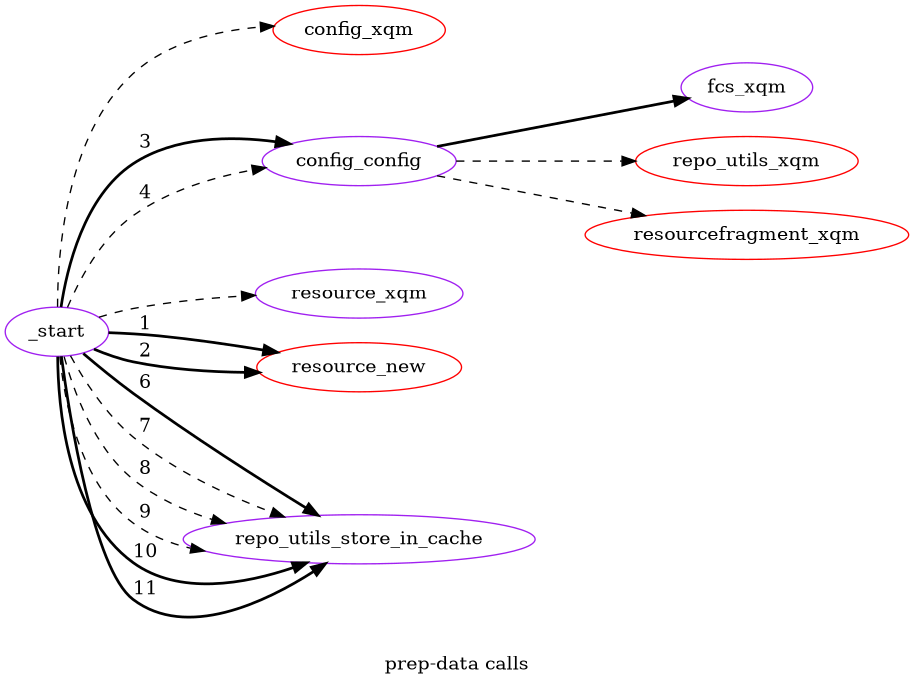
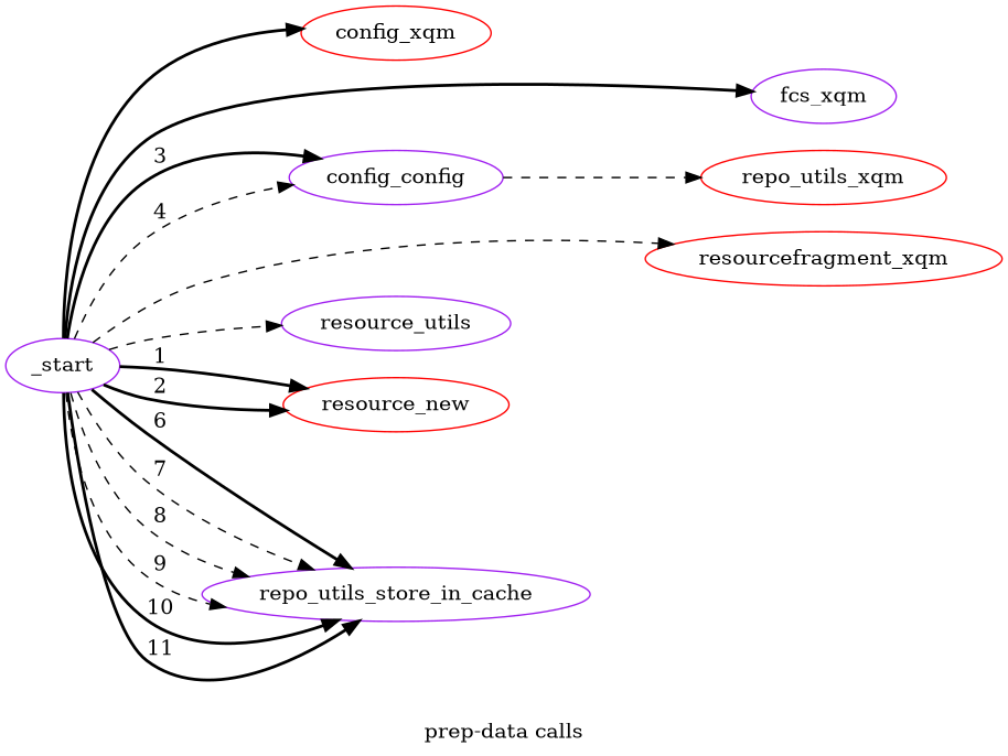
  digraph {
    label="prep-data calls"
    rankdir=LR
    node [color=purple]
    edge [style=dashed]
    config_xqm [color=red]
    _start
    fcs_xqm
-   resource_xqm
+   resource_xqm [label=resource_utils]
    resourcefragment_xqm [color=red]
    resource_new [color=red]
    config_config
    repo_utils_store_in_cache
    repo_utils_xqm [color=red]
-   _start -> config_xqm
-   config_config -> fcs_xqm [style=bold]
+   _start -> config_xqm [style=bold]
+   _start -> fcs_xqm [style=bold]
    _start -> resource_xqm
-   config_config -> resourcefragment_xqm
+   _start -> resourcefragment_xqm
    _start -> resource_new [label=1 style=bold]
    _start -> resource_new [label=2 style=bold]
    _start -> config_config [label=3 style=bold]
    _start -> config_config [label=4]
    _start -> repo_utils_store_in_cache [label=6 style=bold]
    _start -> repo_utils_store_in_cache [label=7]
    _start -> repo_utils_store_in_cache [label=8]
    _start -> repo_utils_store_in_cache [label=9]
    _start -> repo_utils_store_in_cache [label=10 style=bold]
    _start -> repo_utils_store_in_cache [label=11 style=bold]
    config_config -> repo_utils_xqm
  }
